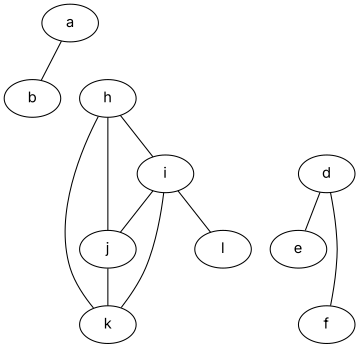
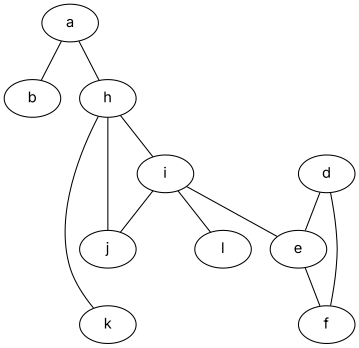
  graph {
    fontname=Inter
    node [fontname=Inter]
    edge [fontname=Inter]
    a
    b
    h
    i
    j
    k
    d
    e
    f
    l
    a -- b
+   a -- h
    h -- i
    h -- j
    h -- k
    i -- j
-   i -- k
+   i -- e
    i -- l
-   j -- k
    d -- e
    d -- f
+   e -- f
  }
